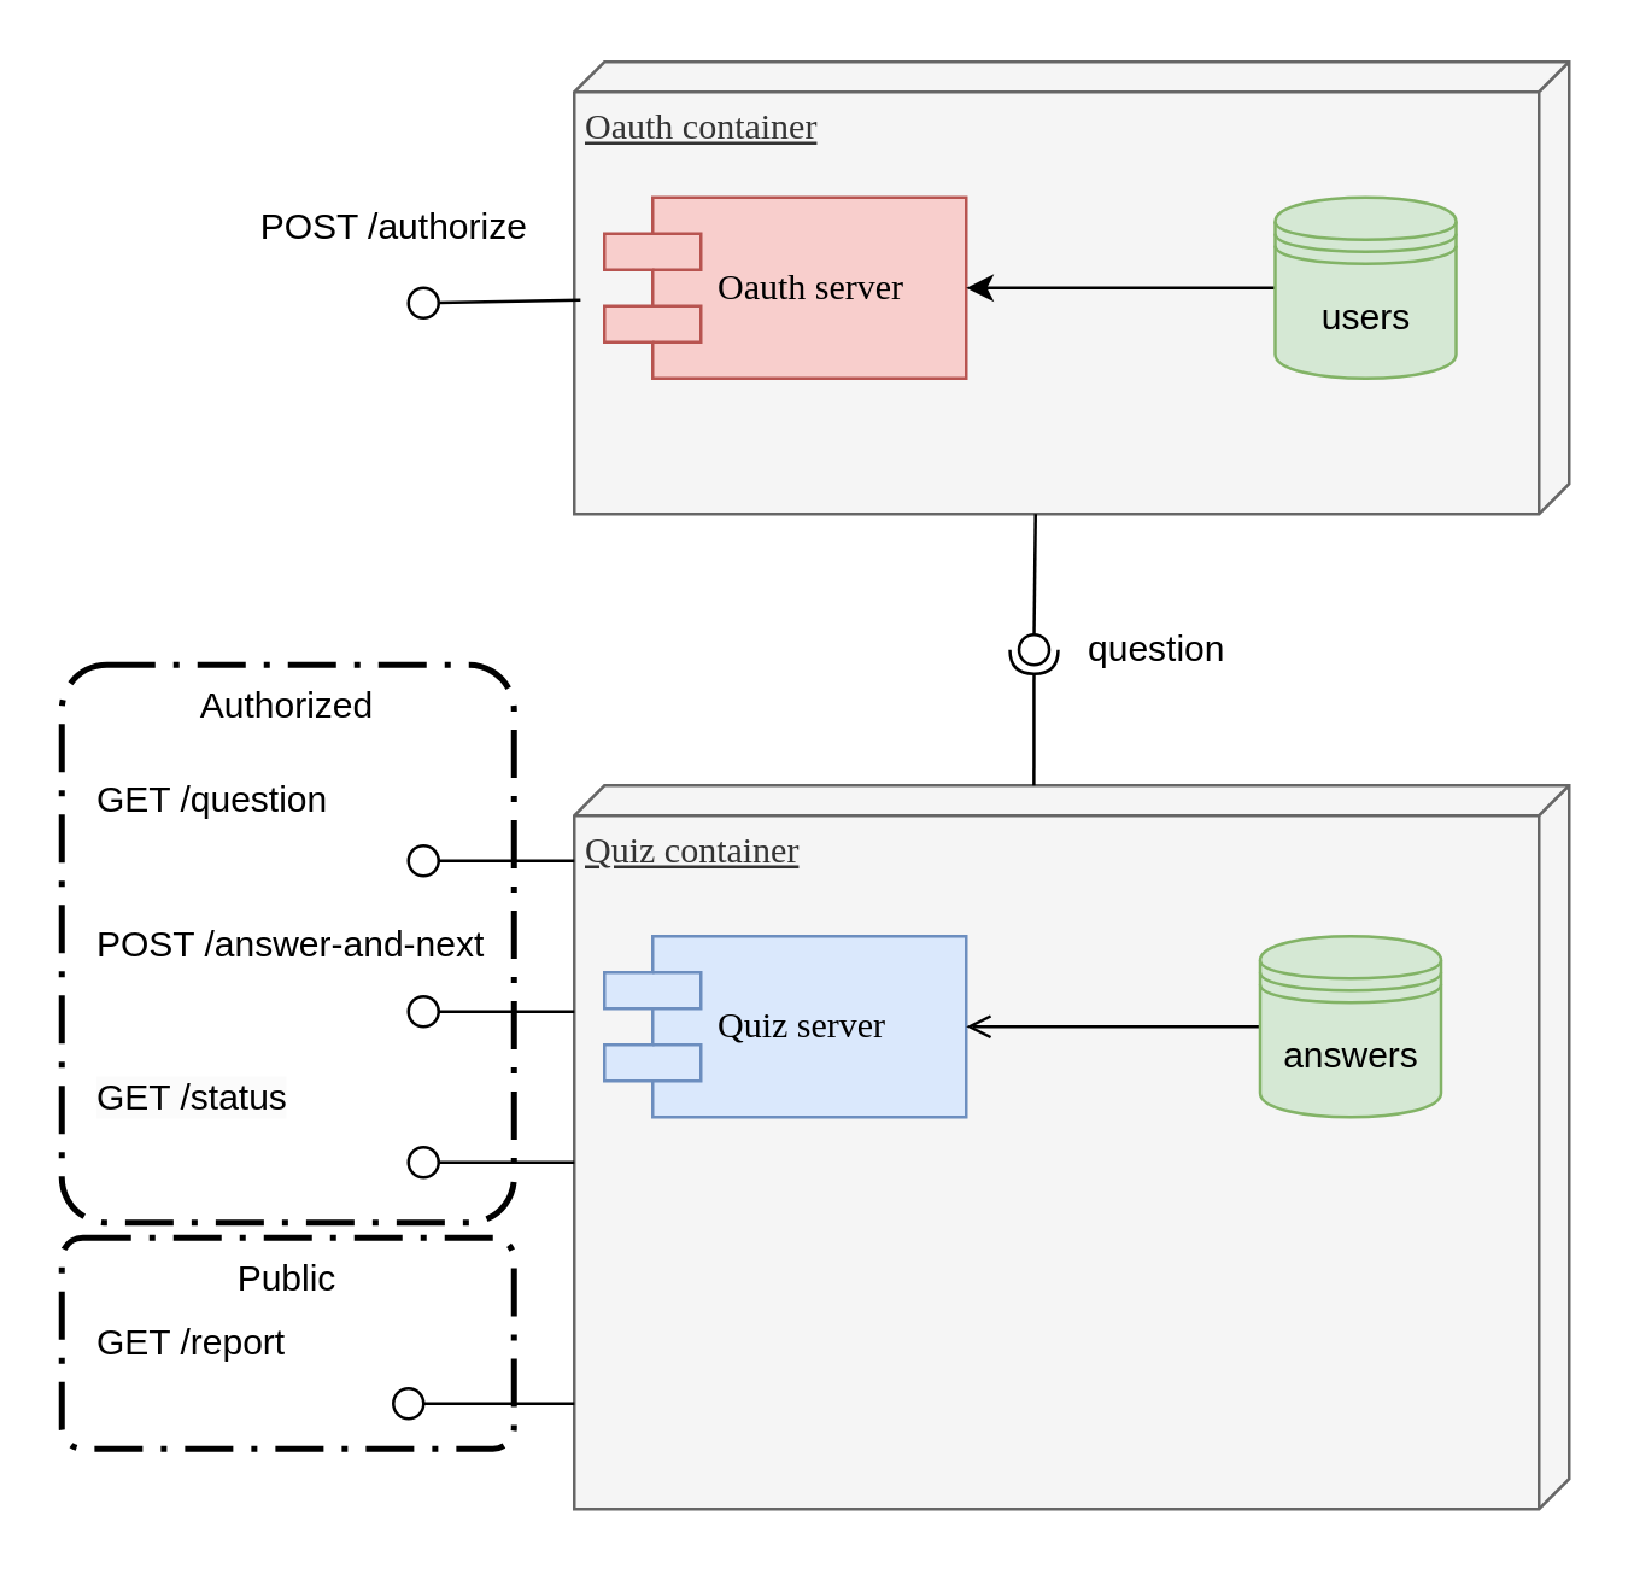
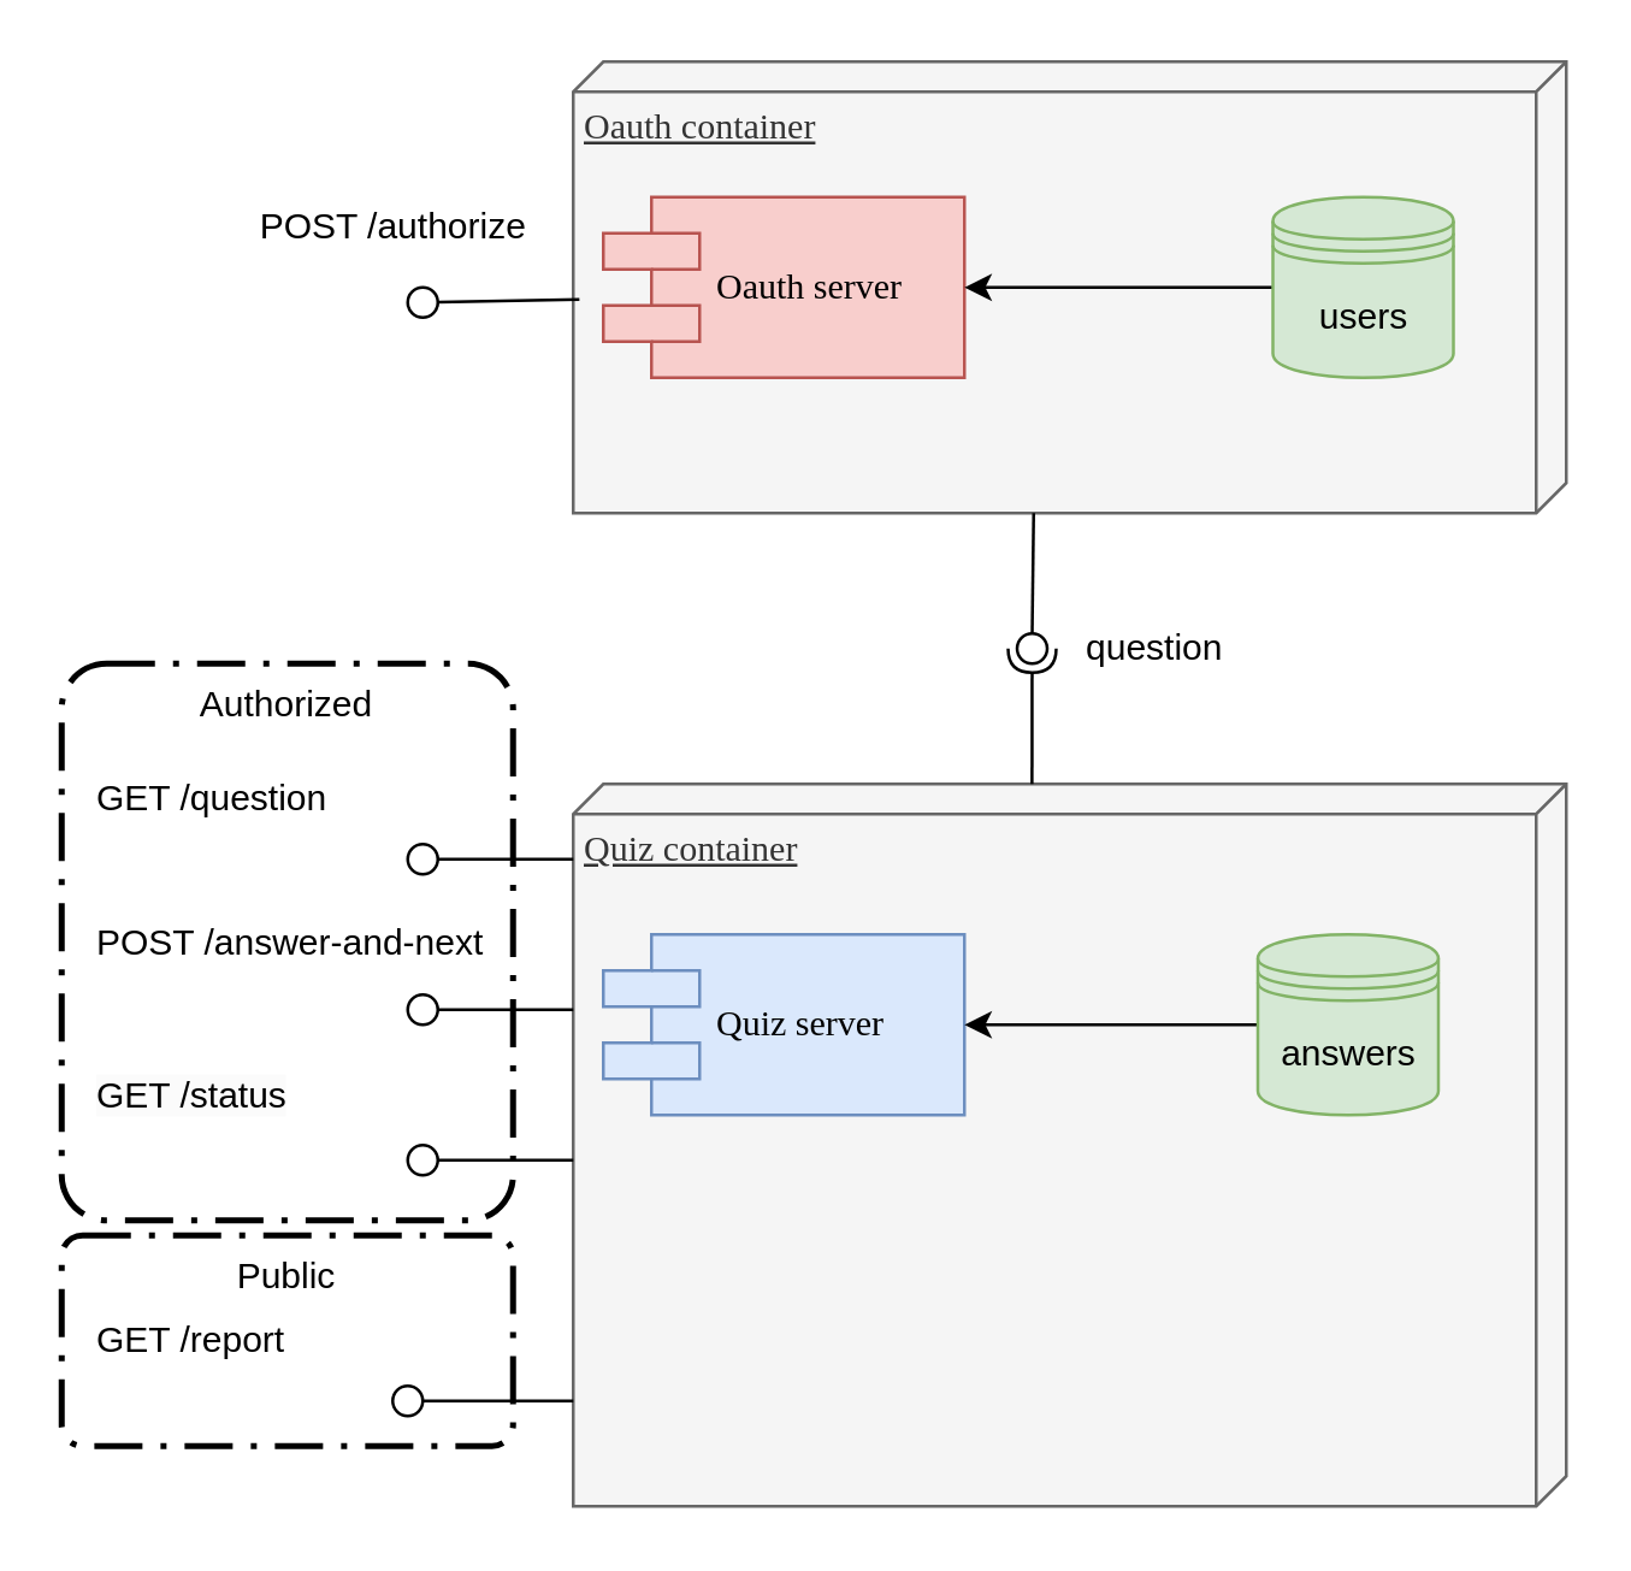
  <mxCell id="0" />
  <mxCell id="1" parent="0" />
  <mxCell id="2" value="Public" style="points=[[0.25,0,0],[0.5,0,0],[0.75,0,0],[1,0.25,0],[1,0.5,0],[1,0.75,0],[0.75,1,0],[0.5,1,0],[0.25,1,0],[0,0.75,0],[0,0.5,0],[0,0.25,0]];rounded=1;arcSize=10;dashed=1;strokeColor=#000000;fillColor=none;gradientColor=none;dashPattern=8 3 1 3;strokeWidth=2;whiteSpace=wrap;verticalAlign=top;" parent="1" vertex="1"><mxGeometry x="20" y="410" width="150" height="70" as="geometry" /></mxCell>
  <mxCell id="3" value="Oauth container" style="verticalAlign=top;align=left;spacingTop=8;spacingLeft=2;spacingRight=12;shape=cube;size=10;direction=south;fontStyle=4;html=1;rounded=0;shadow=0;comic=0;labelBackgroundColor=none;strokeWidth=1;fontFamily=Verdana;fontSize=12;fillColor=#f5f5f5;strokeColor=#666666;fontColor=#333333;" parent="1" vertex="1"><mxGeometry x="190" y="20" width="330" height="150" as="geometry" /></mxCell>
  <mxCell id="4" value="Oauth server" style="shape=component;align=left;spacingLeft=36;rounded=0;shadow=0;comic=0;labelBackgroundColor=none;strokeWidth=1;fontFamily=Verdana;fontSize=12;html=1;fillColor=#f8cecc;strokeColor=#b85450;" parent="1" vertex="1"><mxGeometry x="200" y="65" width="120" height="60" as="geometry" /></mxCell>
  <mxCell id="5" value="Quiz container" style="verticalAlign=top;align=left;spacingTop=8;spacingLeft=2;spacingRight=12;shape=cube;size=10;direction=south;fontStyle=4;html=1;rounded=0;shadow=0;comic=0;labelBackgroundColor=none;strokeWidth=1;fontFamily=Verdana;fontSize=12;fillColor=#f5f5f5;strokeColor=#666666;fontColor=#333333;" parent="1" vertex="1"><mxGeometry x="190" y="260" width="330" height="240" as="geometry" /></mxCell>
  <mxCell id="6" value="Quiz server" style="shape=component;align=left;spacingLeft=36;rounded=0;shadow=0;comic=0;labelBackgroundColor=none;strokeWidth=1;fontFamily=Verdana;fontSize=12;html=1;fillColor=#dae8fc;strokeColor=#6c8ebf;" parent="1" vertex="1"><mxGeometry x="200" y="310" width="120" height="60" as="geometry" /></mxCell>
  <mxCell id="7" value="" style="rounded=0;orthogonalLoop=1;jettySize=auto;html=1;endArrow=none;endFill=0;sketch=0;sourcePerimeterSpacing=0;targetPerimeterSpacing=0;exitX=1.064;exitY=1.3;exitDx=0;exitDy=0;exitPerimeter=0;" parent="1" source="9" target="8" edge="1"><mxGeometry relative="1" as="geometry"><mxPoint x="120" y="100" as="sourcePoint" /></mxGeometry></mxCell>
  <mxCell id="8" value="" style="ellipse;whiteSpace=wrap;html=1;align=center;aspect=fixed;resizable=0;points=[];outlineConnect=0;sketch=0;" parent="1" vertex="1"><mxGeometry x="135" y="95" width="10" height="10" as="geometry" /></mxCell>
  <mxCell id="9" value="POST /authorize" style="text;html=1;align=center;verticalAlign=middle;resizable=0;points=[];autosize=1;strokeColor=none;fillColor=none;" parent="1" vertex="1"><mxGeometry x="75" y="60" width="110" height="30" as="geometry" /></mxCell>
  <mxCell id="10" value="" style="rounded=0;orthogonalLoop=1;jettySize=auto;html=1;endArrow=none;endFill=0;sketch=0;sourcePerimeterSpacing=0;targetPerimeterSpacing=0;" parent="1" target="11" edge="1"><mxGeometry relative="1" as="geometry"><mxPoint x="190" y="285" as="sourcePoint" /></mxGeometry></mxCell>
  <mxCell id="11" value="" style="ellipse;whiteSpace=wrap;html=1;align=center;aspect=fixed;resizable=0;points=[];outlineConnect=0;sketch=0;" parent="1" vertex="1"><mxGeometry x="135" y="280" width="10" height="10" as="geometry" /></mxCell>
  <mxCell id="12" value="" style="rounded=0;orthogonalLoop=1;jettySize=auto;html=1;endArrow=none;endFill=0;sketch=0;sourcePerimeterSpacing=0;targetPerimeterSpacing=0;" parent="1" target="13" edge="1"><mxGeometry relative="1" as="geometry"><mxPoint x="190" y="335" as="sourcePoint" /></mxGeometry></mxCell>
  <mxCell id="13" value="" style="ellipse;whiteSpace=wrap;html=1;align=center;aspect=fixed;resizable=0;points=[];outlineConnect=0;sketch=0;" parent="1" vertex="1"><mxGeometry x="135" y="330" width="10" height="10" as="geometry" /></mxCell>
  <mxCell id="14" value="" style="rounded=0;orthogonalLoop=1;jettySize=auto;html=1;endArrow=none;endFill=0;sketch=0;sourcePerimeterSpacing=0;targetPerimeterSpacing=0;entryX=0;entryY=0.35;entryDx=0;entryDy=0;entryPerimeter=0;" parent="1" target="17" edge="1"><mxGeometry relative="1" as="geometry"><mxPoint x="343" y="170" as="sourcePoint" /></mxGeometry></mxCell>
  <mxCell id="15" value="" style="rounded=0;orthogonalLoop=1;jettySize=auto;html=1;endArrow=halfCircle;endFill=0;entryX=0.5;entryY=0.5;endSize=6;strokeWidth=1;sketch=0;exitX=0;exitY=0.538;exitDx=0;exitDy=0;exitPerimeter=0;" parent="1" source="5" target="16" edge="1"><mxGeometry relative="1" as="geometry"><mxPoint x="343" y="250" as="sourcePoint" /></mxGeometry></mxCell>
  <mxCell id="16" value="" style="ellipse;whiteSpace=wrap;html=1;align=center;aspect=fixed;resizable=0;points=[];outlineConnect=0;sketch=0;" parent="1" vertex="1"><mxGeometry x="337.5" y="210" width="10" height="10" as="geometry" /></mxCell>
  <mxCell id="17" value="question" style="text;html=1;align=center;verticalAlign=middle;resizable=0;points=[];autosize=1;strokeColor=none;fillColor=none;" parent="1" vertex="1"><mxGeometry x="342.5" y="200" width="80" height="30" as="geometry" /></mxCell>
  <mxCell id="18" style="edgeStyle=orthogonalEdgeStyle;rounded=0;orthogonalLoop=1;jettySize=auto;html=1;entryX=1;entryY=0.5;entryDx=0;entryDy=0;" parent="1" source="19" target="4" edge="1"><mxGeometry relative="1" as="geometry" /></mxCell>
  <mxCell id="19" value="users" style="shape=datastore;whiteSpace=wrap;html=1;fillColor=#d5e8d4;strokeColor=#82b366;" parent="1" vertex="1"><mxGeometry x="422.5" y="65" width="60" height="60" as="geometry" /></mxCell>
- <mxCell id="20" style="edgeStyle=orthogonalEdgeStyle;rounded=0;orthogonalLoop=1;jettySize=auto;html=1;endArrow=open;" parent="1" source="21" target="6" edge="1"><mxGeometry relative="1" as="geometry" /></mxCell>
+ <mxCell id="20" style="edgeStyle=orthogonalEdgeStyle;rounded=0;orthogonalLoop=1;jettySize=auto;html=1;" parent="1" source="21" target="6" edge="1"><mxGeometry relative="1" as="geometry" /></mxCell>
  <mxCell id="21" value="answers" style="shape=datastore;whiteSpace=wrap;html=1;fillColor=#d5e8d4;strokeColor=#82b366;" parent="1" vertex="1"><mxGeometry x="417.5" y="310" width="60" height="60" as="geometry" /></mxCell>
  <mxCell id="22" value="" style="rounded=0;orthogonalLoop=1;jettySize=auto;html=1;endArrow=none;endFill=0;sketch=0;sourcePerimeterSpacing=0;targetPerimeterSpacing=0;" parent="1" target="24" edge="1"><mxGeometry relative="1" as="geometry"><mxPoint x="190" y="385" as="sourcePoint" /></mxGeometry></mxCell>
  <mxCell id="23" value="Authorized" style="points=[[0.25,0,0],[0.5,0,0],[0.75,0,0],[1,0.25,0],[1,0.5,0],[1,0.75,0],[0.75,1,0],[0.5,1,0],[0.25,1,0],[0,0.75,0],[0,0.5,0],[0,0.25,0]];rounded=1;arcSize=10;dashed=1;strokeColor=#000000;fillColor=none;gradientColor=none;dashPattern=8 3 1 3;strokeWidth=2;whiteSpace=wrap;verticalAlign=top;" parent="1" vertex="1"><mxGeometry x="20" y="220" width="150" height="185" as="geometry" /></mxCell>
  <mxCell id="24" value="" style="ellipse;whiteSpace=wrap;html=1;align=center;aspect=fixed;resizable=0;points=[];outlineConnect=0;sketch=0;" parent="1" vertex="1"><mxGeometry x="135" y="380" width="10" height="10" as="geometry" /></mxCell>
  <mxCell id="25" value="" style="rounded=0;orthogonalLoop=1;jettySize=auto;html=1;endArrow=none;endFill=0;sketch=0;sourcePerimeterSpacing=0;targetPerimeterSpacing=0;exitX=0.854;exitY=1;exitDx=0;exitDy=0;exitPerimeter=0;" parent="1" source="5" edge="1"><mxGeometry relative="1" as="geometry"><mxPoint x="212.04" y="119" as="sourcePoint" /><mxPoint x="140" y="465" as="targetPoint" /></mxGeometry></mxCell>
  <mxCell id="26" value="" style="ellipse;whiteSpace=wrap;html=1;align=center;aspect=fixed;resizable=0;points=[];outlineConnect=0;sketch=0;" parent="1" vertex="1"><mxGeometry x="130" y="460" width="10" height="10" as="geometry" /></mxCell>
  <mxCell id="27" value="GET /report" style="text;html=1;align=left;verticalAlign=middle;resizable=0;points=[];autosize=1;strokeColor=none;fillColor=none;" parent="1" vertex="1"><mxGeometry x="30" y="430" width="90" height="30" as="geometry" /></mxCell>
  <mxCell id="28" value="GET /question" style="text;html=1;align=left;verticalAlign=middle;resizable=0;points=[];autosize=1;strokeColor=none;fillColor=none;" parent="1" vertex="1"><mxGeometry x="30" y="250" width="100" height="30" as="geometry" /></mxCell>
  <mxCell id="29" value="POST /answer-and-next" style="text;html=1;align=left;verticalAlign=middle;resizable=0;points=[];autosize=1;strokeColor=none;fillColor=none;" parent="1" vertex="1"><mxGeometry x="30" y="297.5" width="150" height="30" as="geometry" /></mxCell>
  <mxCell id="30" value="&lt;span style=&quot;color: rgb(0, 0, 0); font-family: Helvetica; font-size: 12px; font-style: normal; font-variant-ligatures: normal; font-variant-caps: normal; font-weight: 400; letter-spacing: normal; orphans: 2; text-indent: 0px; text-transform: none; widows: 2; word-spacing: 0px; -webkit-text-stroke-width: 0px; background-color: rgb(251, 251, 251); text-decoration-thickness: initial; text-decoration-style: initial; text-decoration-color: initial; float: none; display: inline !important;&quot;&gt;GET /status&lt;/span&gt;" style="text;whiteSpace=wrap;html=1;align=left;" parent="1" vertex="1"><mxGeometry x="30" y="350" width="110" height="30" as="geometry" /></mxCell>
